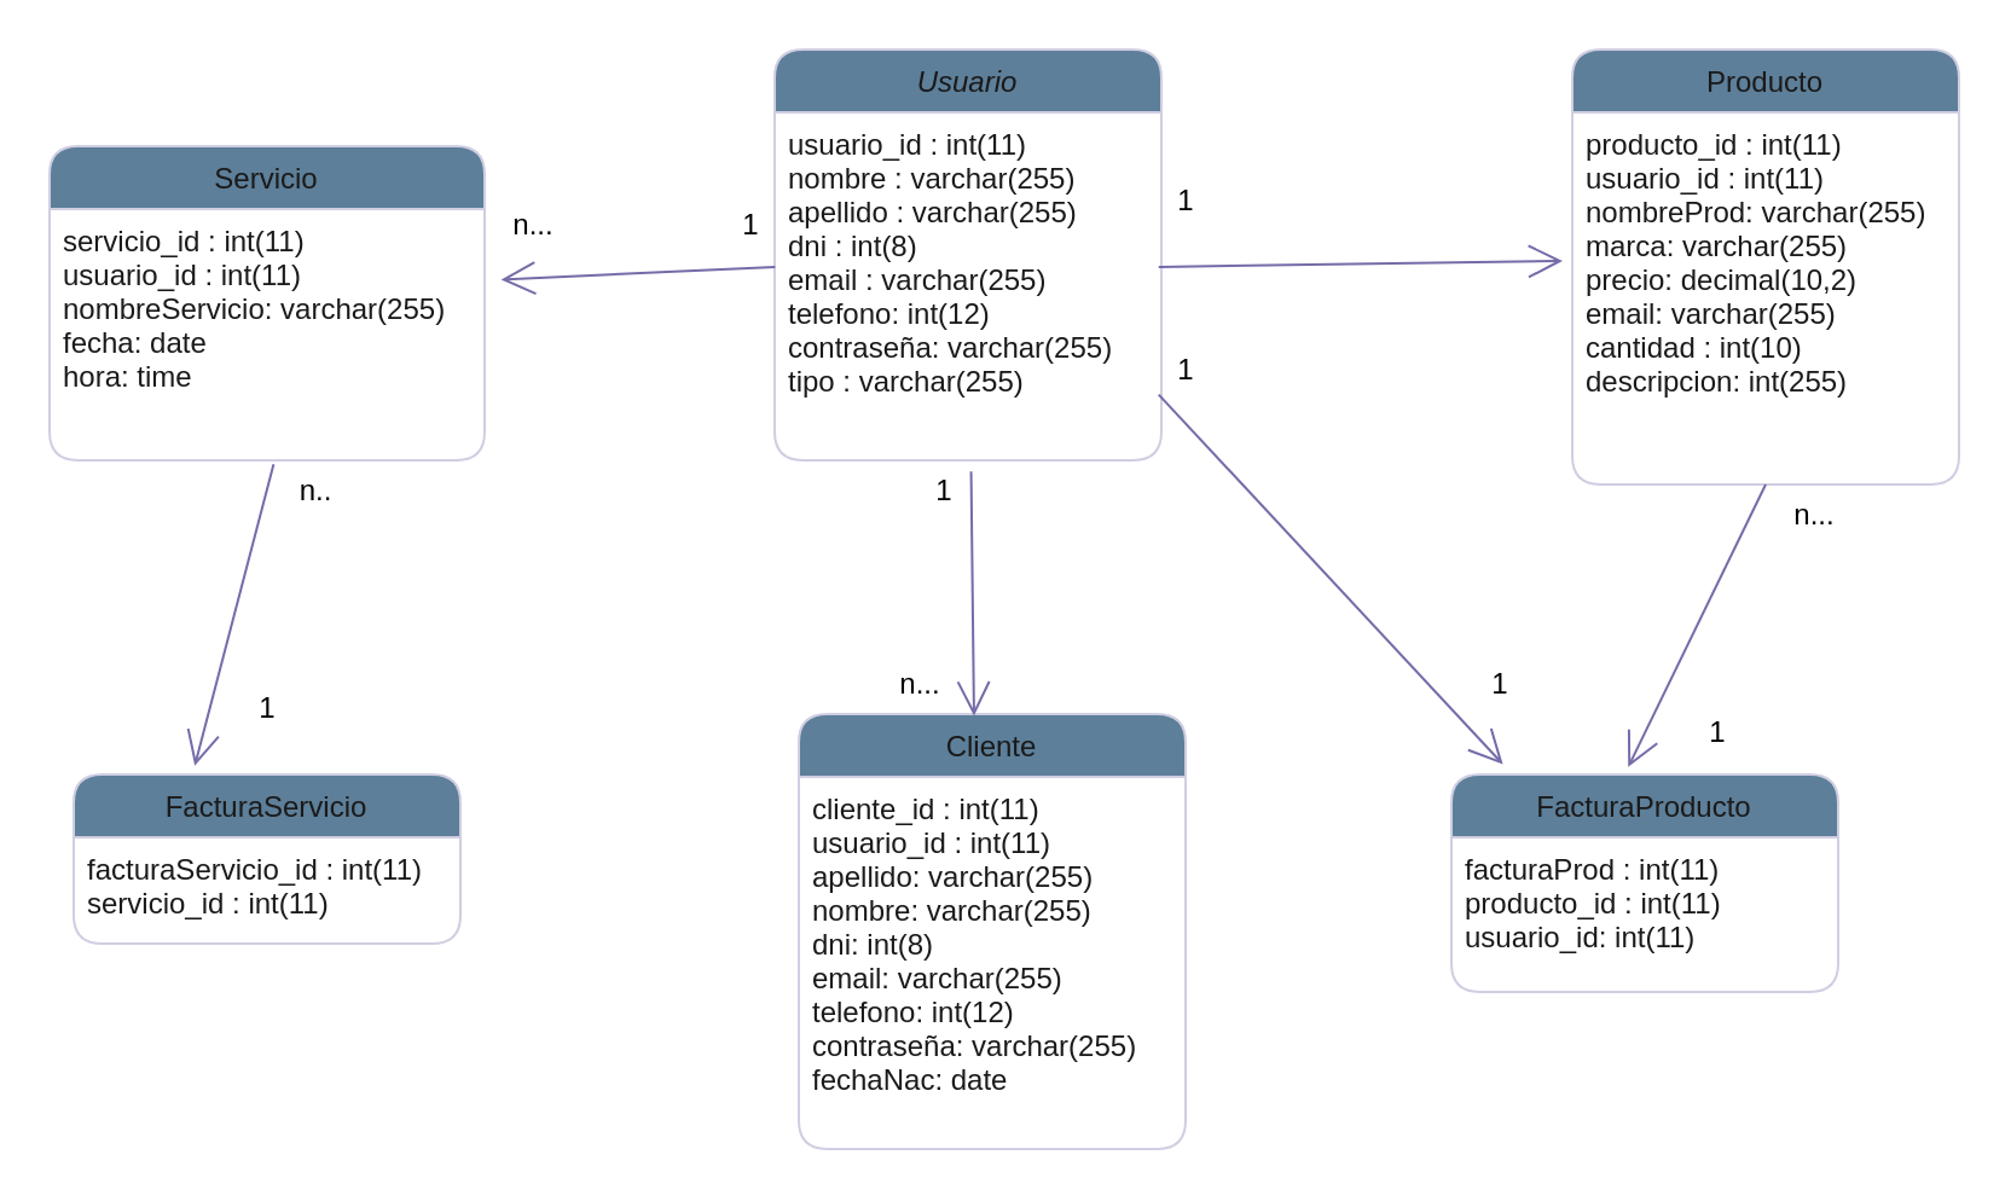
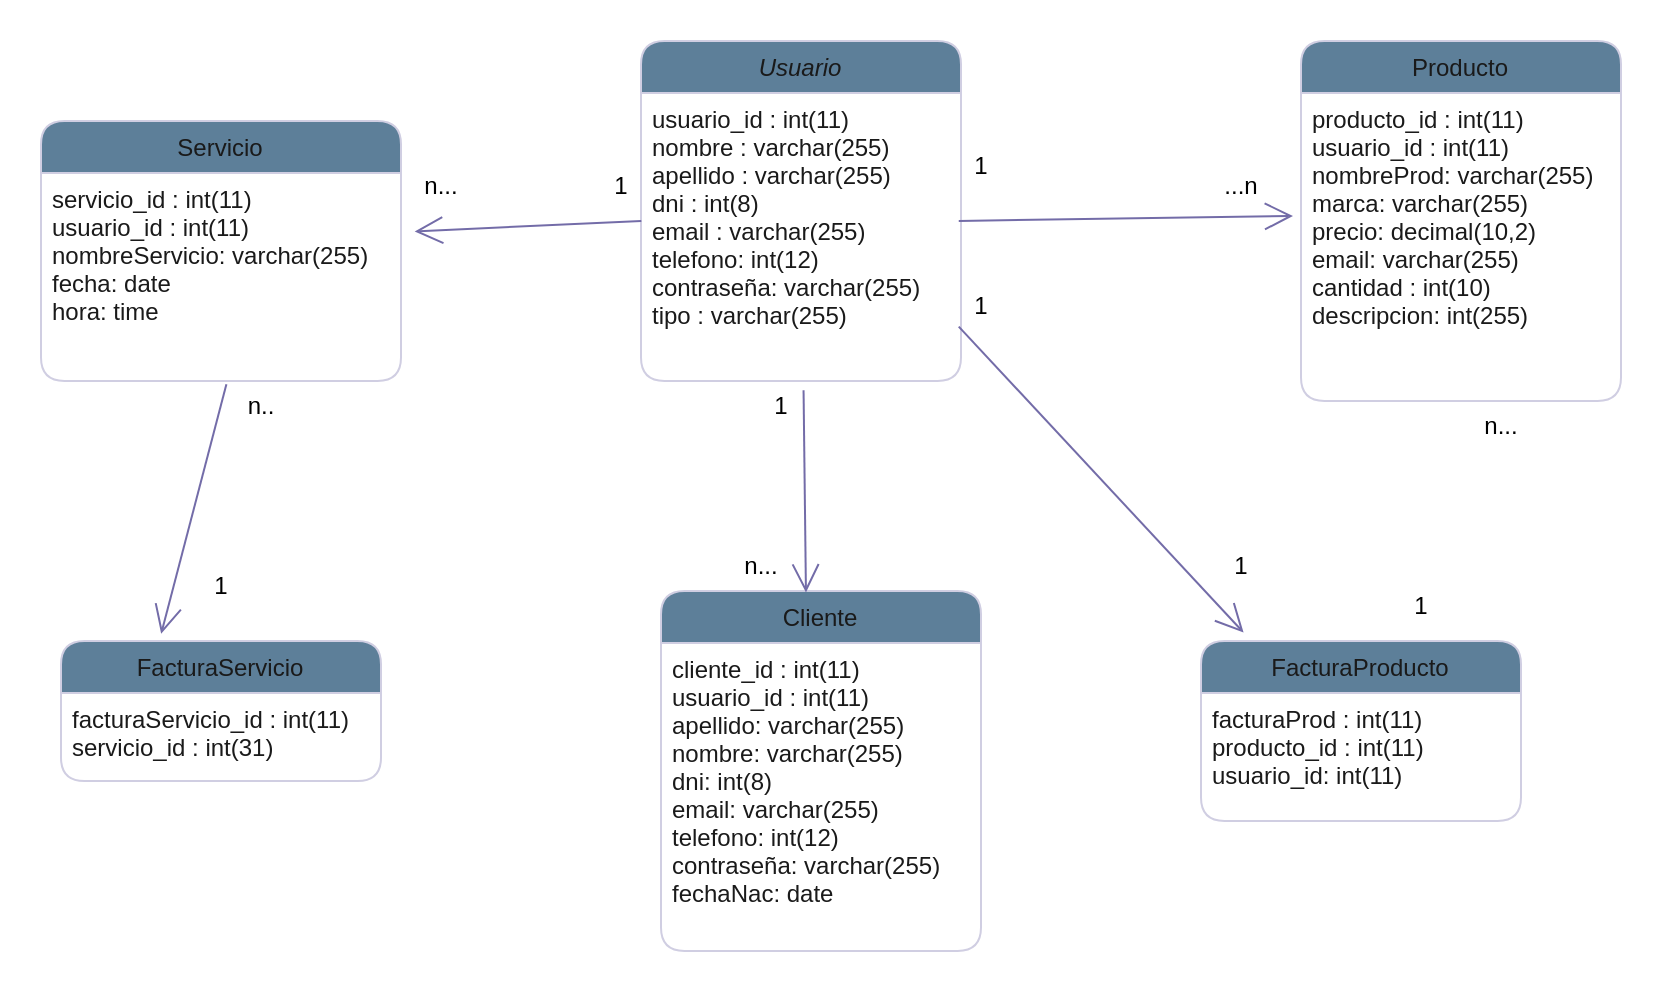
  <mxCell id="0" />
  <mxCell id="1" parent="0" />
  <mxCell id="2" value="Usuario" style="swimlane;fontStyle=2;align=center;verticalAlign=top;childLayout=stackLayout;horizontal=1;startSize=26;horizontalStack=0;resizeParent=1;resizeLast=0;collapsible=1;marginBottom=0;rounded=1;shadow=0;strokeWidth=1;labelBackgroundColor=none;fillColor=#5D7F99;strokeColor=#D0CEE2;fontColor=#1A1A1A;" parent="1" vertex="1"><mxGeometry x="320" y="20" width="160" height="170" as="geometry"><mxRectangle x="230" y="140" width="160" height="26" as="alternateBounds" /></mxGeometry></mxCell>
  <mxCell id="3" value="usuario_id : int(11)&#10;nombre : varchar(255)&#10;apellido : varchar(255)&#10;dni : int(8)&#10;email : varchar(255)&#10;telefono: int(12)&#10;contraseña: varchar(255)&#10;tipo : varchar(255)" style="text;align=left;verticalAlign=top;spacingLeft=4;spacingRight=4;overflow=hidden;rotatable=0;points=[[0,0.5],[1,0.5]];portConstraint=eastwest;labelBackgroundColor=none;fontColor=#1A1A1A;rounded=1;" parent="2" vertex="1"><mxGeometry y="26" width="160" height="144" as="geometry" /></mxCell>
  <mxCell id="4" value="Cliente" style="swimlane;fontStyle=0;align=center;verticalAlign=top;childLayout=stackLayout;horizontal=1;startSize=26;horizontalStack=0;resizeParent=1;resizeLast=0;collapsible=1;marginBottom=0;rounded=1;shadow=0;strokeWidth=1;labelBackgroundColor=none;fillColor=#5D7F99;strokeColor=#D0CEE2;fontColor=#1A1A1A;" parent="1" vertex="1"><mxGeometry x="330" y="295" width="160" height="180" as="geometry"><mxRectangle x="550" y="140" width="160" height="26" as="alternateBounds" /></mxGeometry></mxCell>
  <mxCell id="5" value="cliente_id : int(11)&#10;usuario_id : int(11)&#10;apellido: varchar(255)&#10;nombre: varchar(255)&#10;dni: int(8)&#10;email: varchar(255)&#10;telefono: int(12)&#10;contraseña: varchar(255)&#10;fechaNac: date" style="text;align=left;verticalAlign=top;spacingLeft=4;spacingRight=4;overflow=hidden;rotatable=0;points=[[0,0.5],[1,0.5]];portConstraint=eastwest;labelBackgroundColor=none;fontColor=#1A1A1A;rounded=1;" parent="4" vertex="1"><mxGeometry y="26" width="160" height="144" as="geometry" /></mxCell>
  <mxCell id="6" value="Producto" style="swimlane;fontStyle=0;align=center;verticalAlign=top;childLayout=stackLayout;horizontal=1;startSize=26;horizontalStack=0;resizeParent=1;resizeLast=0;collapsible=1;marginBottom=0;rounded=1;shadow=0;strokeWidth=1;labelBackgroundColor=none;fillColor=#5D7F99;strokeColor=#D0CEE2;fontColor=#1A1A1A;" vertex="1" parent="1"><mxGeometry x="650" y="20" width="160" height="180" as="geometry"><mxRectangle x="550" y="140" width="160" height="26" as="alternateBounds" /></mxGeometry></mxCell>
  <mxCell id="7" value="producto_id : int(11)&#10;usuario_id : int(11)&#10;nombreProd: varchar(255)&#10;marca: varchar(255)&#10;precio: decimal(10,2)&#10;email: varchar(255)&#10;cantidad : int(10)&#10;descripcion: int(255)" style="text;align=left;verticalAlign=top;spacingLeft=4;spacingRight=4;overflow=hidden;rotatable=0;points=[[0,0.5],[1,0.5]];portConstraint=eastwest;labelBackgroundColor=none;fontColor=#1A1A1A;rounded=1;" vertex="1" parent="6"><mxGeometry y="26" width="160" height="144" as="geometry" /></mxCell>
  <mxCell id="8" value="FacturaProducto" style="swimlane;fontStyle=0;align=center;verticalAlign=top;childLayout=stackLayout;horizontal=1;startSize=26;horizontalStack=0;resizeParent=1;resizeLast=0;collapsible=1;marginBottom=0;rounded=1;shadow=0;strokeWidth=1;labelBackgroundColor=none;fillColor=#5D7F99;strokeColor=#D0CEE2;fontColor=#1A1A1A;" vertex="1" parent="1"><mxGeometry x="600" y="320" width="160" height="90" as="geometry"><mxRectangle x="550" y="140" width="160" height="26" as="alternateBounds" /></mxGeometry></mxCell>
  <mxCell id="9" value="facturaProd : int(11)&#10;producto_id : int(11)&#10;usuario_id: int(11)" style="text;align=left;verticalAlign=top;spacingLeft=4;spacingRight=4;overflow=hidden;rotatable=0;points=[[0,0.5],[1,0.5]];portConstraint=eastwest;labelBackgroundColor=none;fontColor=#1A1A1A;rounded=1;" vertex="1" parent="8"><mxGeometry y="26" width="160" height="64" as="geometry" /></mxCell>
  <mxCell id="10" value="FacturaServicio" style="swimlane;fontStyle=0;align=center;verticalAlign=top;childLayout=stackLayout;horizontal=1;startSize=26;horizontalStack=0;resizeParent=1;resizeLast=0;collapsible=1;marginBottom=0;rounded=1;shadow=0;strokeWidth=1;labelBackgroundColor=none;fillColor=#5D7F99;strokeColor=#D0CEE2;fontColor=#1A1A1A;" vertex="1" parent="1"><mxGeometry x="30" y="320" width="160" height="70" as="geometry"><mxRectangle x="550" y="140" width="160" height="26" as="alternateBounds" /></mxGeometry></mxCell>
- <mxCell id="11" value="facturaServicio_id : int(11)&#10;servicio_id : int(11)" style="text;align=left;verticalAlign=top;spacingLeft=4;spacingRight=4;overflow=hidden;rotatable=0;points=[[0,0.5],[1,0.5]];portConstraint=eastwest;labelBackgroundColor=none;fontColor=#1A1A1A;rounded=1;" vertex="1" parent="10"><mxGeometry y="26" width="160" height="44" as="geometry" /></mxCell>
+ <mxCell id="11" value="facturaServicio_id : int(11)&#10;servicio_id : int(31)" style="text;align=left;verticalAlign=top;spacingLeft=4;spacingRight=4;overflow=hidden;rotatable=0;points=[[0,0.5],[1,0.5]];portConstraint=eastwest;labelBackgroundColor=none;fontColor=#1A1A1A;rounded=1;" vertex="1" parent="10"><mxGeometry y="26" width="160" height="44" as="geometry" /></mxCell>
  <mxCell id="12" value="Servicio" style="swimlane;fontStyle=0;align=center;verticalAlign=top;childLayout=stackLayout;horizontal=1;startSize=26;horizontalStack=0;resizeParent=1;resizeLast=0;collapsible=1;marginBottom=0;rounded=1;shadow=0;strokeWidth=1;labelBackgroundColor=none;fillColor=#5D7F99;strokeColor=#D0CEE2;fontColor=#1A1A1A;" vertex="1" parent="1"><mxGeometry x="20" y="60" width="180" height="130" as="geometry"><mxRectangle x="550" y="140" width="160" height="26" as="alternateBounds" /></mxGeometry></mxCell>
  <mxCell id="13" value="servicio_id : int(11)&#10;usuario_id : int(11)&#10;nombreServicio: varchar(255)&#10;fecha: date&#10;hora: time" style="text;align=left;verticalAlign=top;spacingLeft=4;spacingRight=4;overflow=hidden;rotatable=0;points=[[0,0.5],[1,0.5]];portConstraint=eastwest;labelBackgroundColor=none;fontColor=#1A1A1A;rounded=1;" vertex="1" parent="12"><mxGeometry y="26" width="180" height="104" as="geometry" /></mxCell>
  <mxCell id="14" value="" style="endArrow=open;endFill=1;endSize=12;html=1;rounded=1;exitX=0.515;exitY=1.016;exitDx=0;exitDy=0;exitPerimeter=0;entryX=0.313;entryY=-0.052;entryDx=0;entryDy=0;entryPerimeter=0;labelBackgroundColor=none;strokeColor=#736CA8;fontColor=default;" edge="1" parent="1" source="13" target="10"><mxGeometry width="160" relative="1" as="geometry"><mxPoint x="30" y="290" as="sourcePoint" /><mxPoint x="190" y="290" as="targetPoint" /></mxGeometry></mxCell>
  <mxCell id="15" value="" style="endArrow=open;endFill=1;endSize=12;html=1;rounded=1;exitX=0.001;exitY=0.444;exitDx=0;exitDy=0;exitPerimeter=0;entryX=1.038;entryY=0.281;entryDx=0;entryDy=0;entryPerimeter=0;labelBackgroundColor=none;strokeColor=#736CA8;fontColor=default;" edge="1" parent="1" source="3" target="13"><mxGeometry width="160" relative="1" as="geometry"><mxPoint x="30" y="290" as="sourcePoint" /><mxPoint x="190" y="290" as="targetPoint" /></mxGeometry></mxCell>
  <mxCell id="16" value="" style="endArrow=open;endFill=1;endSize=12;html=1;rounded=1;exitX=0.508;exitY=1.032;exitDx=0;exitDy=0;exitPerimeter=0;entryX=0.453;entryY=0.004;entryDx=0;entryDy=0;entryPerimeter=0;labelBackgroundColor=none;strokeColor=#736CA8;fontColor=default;" edge="1" parent="1" source="3" target="4"><mxGeometry width="160" relative="1" as="geometry"><mxPoint x="30" y="290" as="sourcePoint" /><mxPoint x="190" y="290" as="targetPoint" /></mxGeometry></mxCell>
  <mxCell id="17" value="" style="endArrow=open;endFill=1;endSize=12;html=1;rounded=1;exitX=0.993;exitY=0.444;exitDx=0;exitDy=0;exitPerimeter=0;entryX=-0.025;entryY=0.427;entryDx=0;entryDy=0;entryPerimeter=0;labelBackgroundColor=none;strokeColor=#736CA8;fontColor=default;" edge="1" parent="1" source="3" target="7"><mxGeometry width="160" relative="1" as="geometry"><mxPoint x="350" y="290" as="sourcePoint" /><mxPoint x="510" y="290" as="targetPoint" /></mxGeometry></mxCell>
- <mxCell id="18" value="" style="endArrow=open;endFill=1;endSize=12;html=1;rounded=1;exitX=0.5;exitY=1;exitDx=0;exitDy=0;entryX=0.457;entryY=-0.034;entryDx=0;entryDy=0;entryPerimeter=0;labelBackgroundColor=none;strokeColor=#736CA8;fontColor=default;" edge="1" parent="1" source="6" target="8"><mxGeometry width="160" relative="1" as="geometry"><mxPoint x="350" y="290" as="sourcePoint" /><mxPoint x="510" y="290" as="targetPoint" /></mxGeometry></mxCell>
  <mxCell id="19" value="" style="endArrow=open;endFill=1;endSize=12;html=1;rounded=1;exitX=0.993;exitY=0.811;exitDx=0;exitDy=0;exitPerimeter=0;entryX=0.133;entryY=-0.047;entryDx=0;entryDy=0;entryPerimeter=0;labelBackgroundColor=none;strokeColor=#736CA8;fontColor=default;" edge="1" parent="1" source="3" target="8"><mxGeometry width="160" relative="1" as="geometry"><mxPoint x="350" y="290" as="sourcePoint" /><mxPoint x="510" y="290" as="targetPoint" /></mxGeometry></mxCell>
  <mxCell id="20" value="n..." style="text;html=1;align=center;verticalAlign=middle;resizable=0;points=[];autosize=1;strokeColor=none;fillColor=none;" vertex="1" parent="1"><mxGeometry x="200" y="78" width="40" height="30" as="geometry" /></mxCell>
  <mxCell id="21" value="1" style="text;html=1;align=center;verticalAlign=middle;resizable=0;points=[];autosize=1;strokeColor=none;fillColor=none;" vertex="1" parent="1"><mxGeometry x="295" y="78" width="30" height="30" as="geometry" /></mxCell>
  <mxCell id="22" value="1" style="text;html=1;align=center;verticalAlign=middle;resizable=0;points=[];autosize=1;strokeColor=none;fillColor=none;" vertex="1" parent="1"><mxGeometry x="475" y="68" width="30" height="30" as="geometry" /></mxCell>
+ <mxCell id="23" value="...n" style="text;html=1;align=center;verticalAlign=middle;resizable=0;points=[];autosize=1;strokeColor=none;fillColor=none;" vertex="1" parent="1"><mxGeometry x="600" y="78" width="40" height="30" as="geometry" /></mxCell>
  <mxCell id="24" value="n.." style="text;html=1;align=center;verticalAlign=middle;resizable=0;points=[];autosize=1;strokeColor=none;fillColor=none;" vertex="1" parent="1"><mxGeometry x="110" y="188" width="40" height="30" as="geometry" /></mxCell>
  <mxCell id="25" value="1" style="text;html=1;align=center;verticalAlign=middle;resizable=0;points=[];autosize=1;strokeColor=none;fillColor=none;" vertex="1" parent="1"><mxGeometry x="95" y="278" width="30" height="30" as="geometry" /></mxCell>
  <mxCell id="26" value="1" style="text;html=1;align=center;verticalAlign=middle;resizable=0;points=[];autosize=1;strokeColor=none;fillColor=none;" vertex="1" parent="1"><mxGeometry x="375" y="188" width="30" height="30" as="geometry" /></mxCell>
  <mxCell id="27" value="n..." style="text;html=1;align=center;verticalAlign=middle;resizable=0;points=[];autosize=1;strokeColor=none;fillColor=none;" vertex="1" parent="1"><mxGeometry x="360" y="268" width="40" height="30" as="geometry" /></mxCell>
  <mxCell id="28" value="1" style="text;html=1;align=center;verticalAlign=middle;resizable=0;points=[];autosize=1;strokeColor=none;fillColor=none;" vertex="1" parent="1"><mxGeometry x="475" y="138" width="30" height="30" as="geometry" /></mxCell>
  <mxCell id="29" value="n..." style="text;html=1;align=center;verticalAlign=middle;resizable=0;points=[];autosize=1;strokeColor=none;fillColor=none;" vertex="1" parent="1"><mxGeometry x="730" y="198" width="40" height="30" as="geometry" /></mxCell>
  <mxCell id="30" value="1" style="text;html=1;align=center;verticalAlign=middle;resizable=0;points=[];autosize=1;strokeColor=none;fillColor=none;" vertex="1" parent="1"><mxGeometry x="695" y="288" width="30" height="30" as="geometry" /></mxCell>
  <mxCell id="31" value="1" style="text;html=1;align=center;verticalAlign=middle;resizable=0;points=[];autosize=1;strokeColor=none;fillColor=none;" vertex="1" parent="1"><mxGeometry x="605" y="268" width="30" height="30" as="geometry" /></mxCell>
